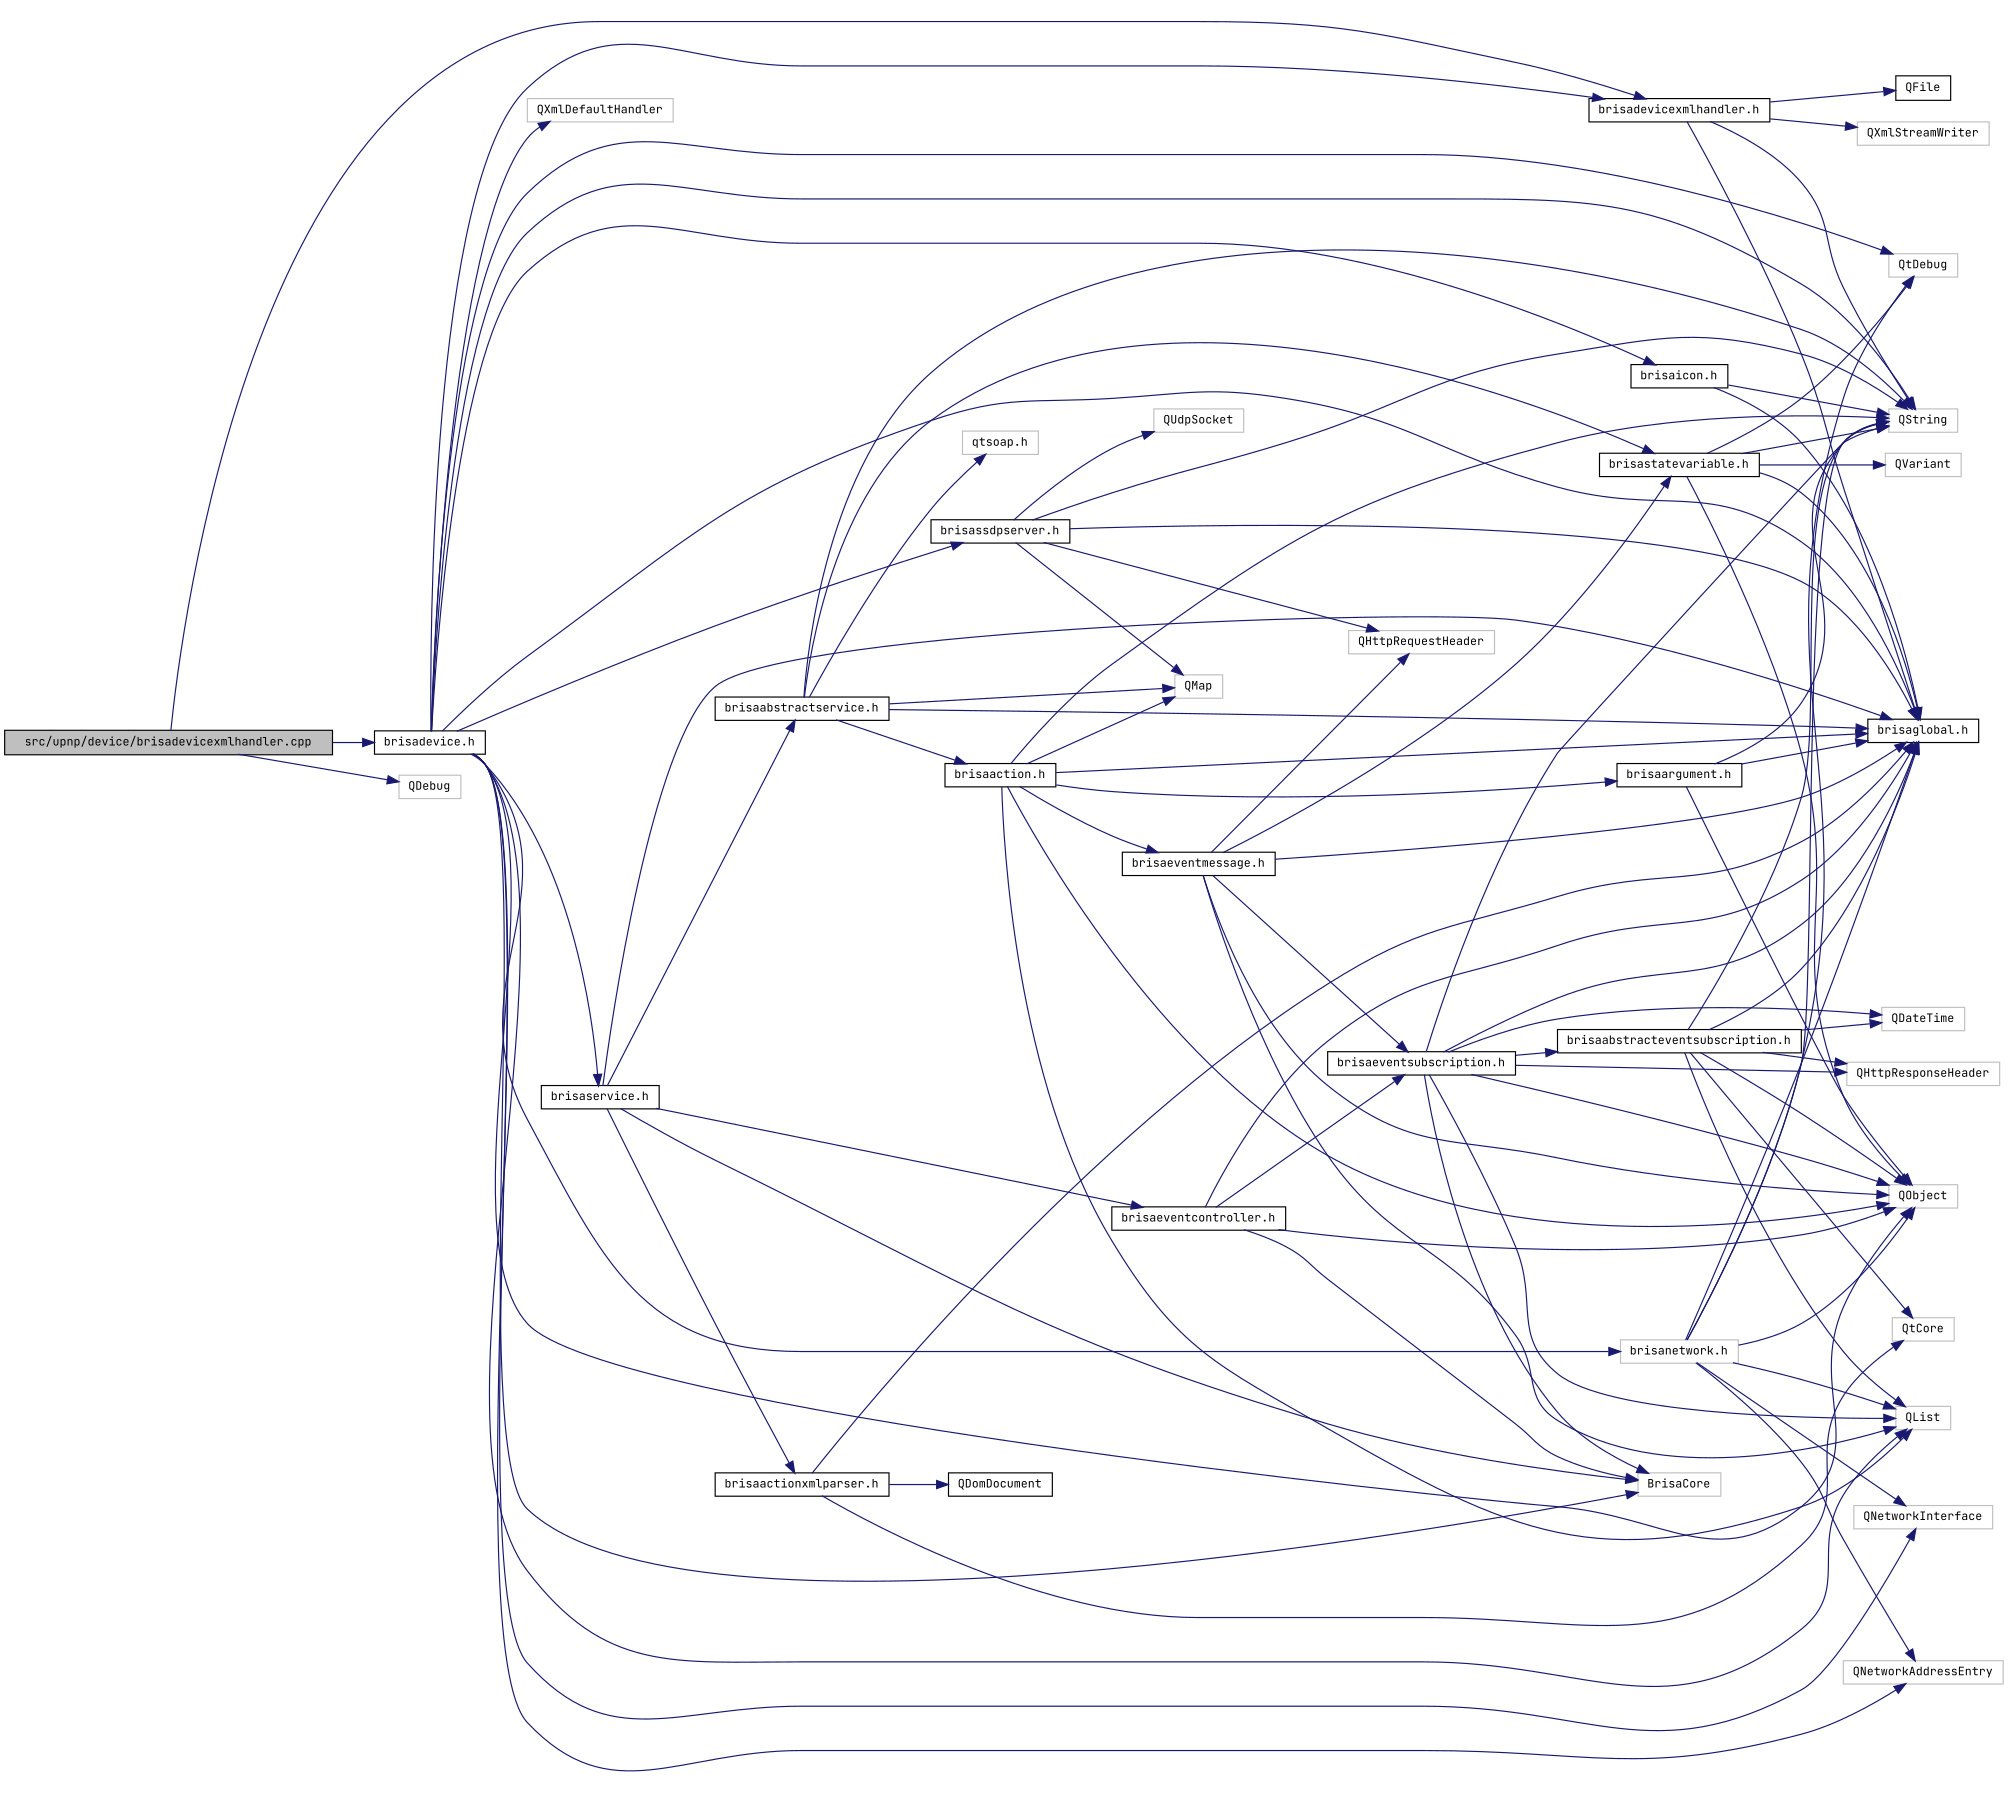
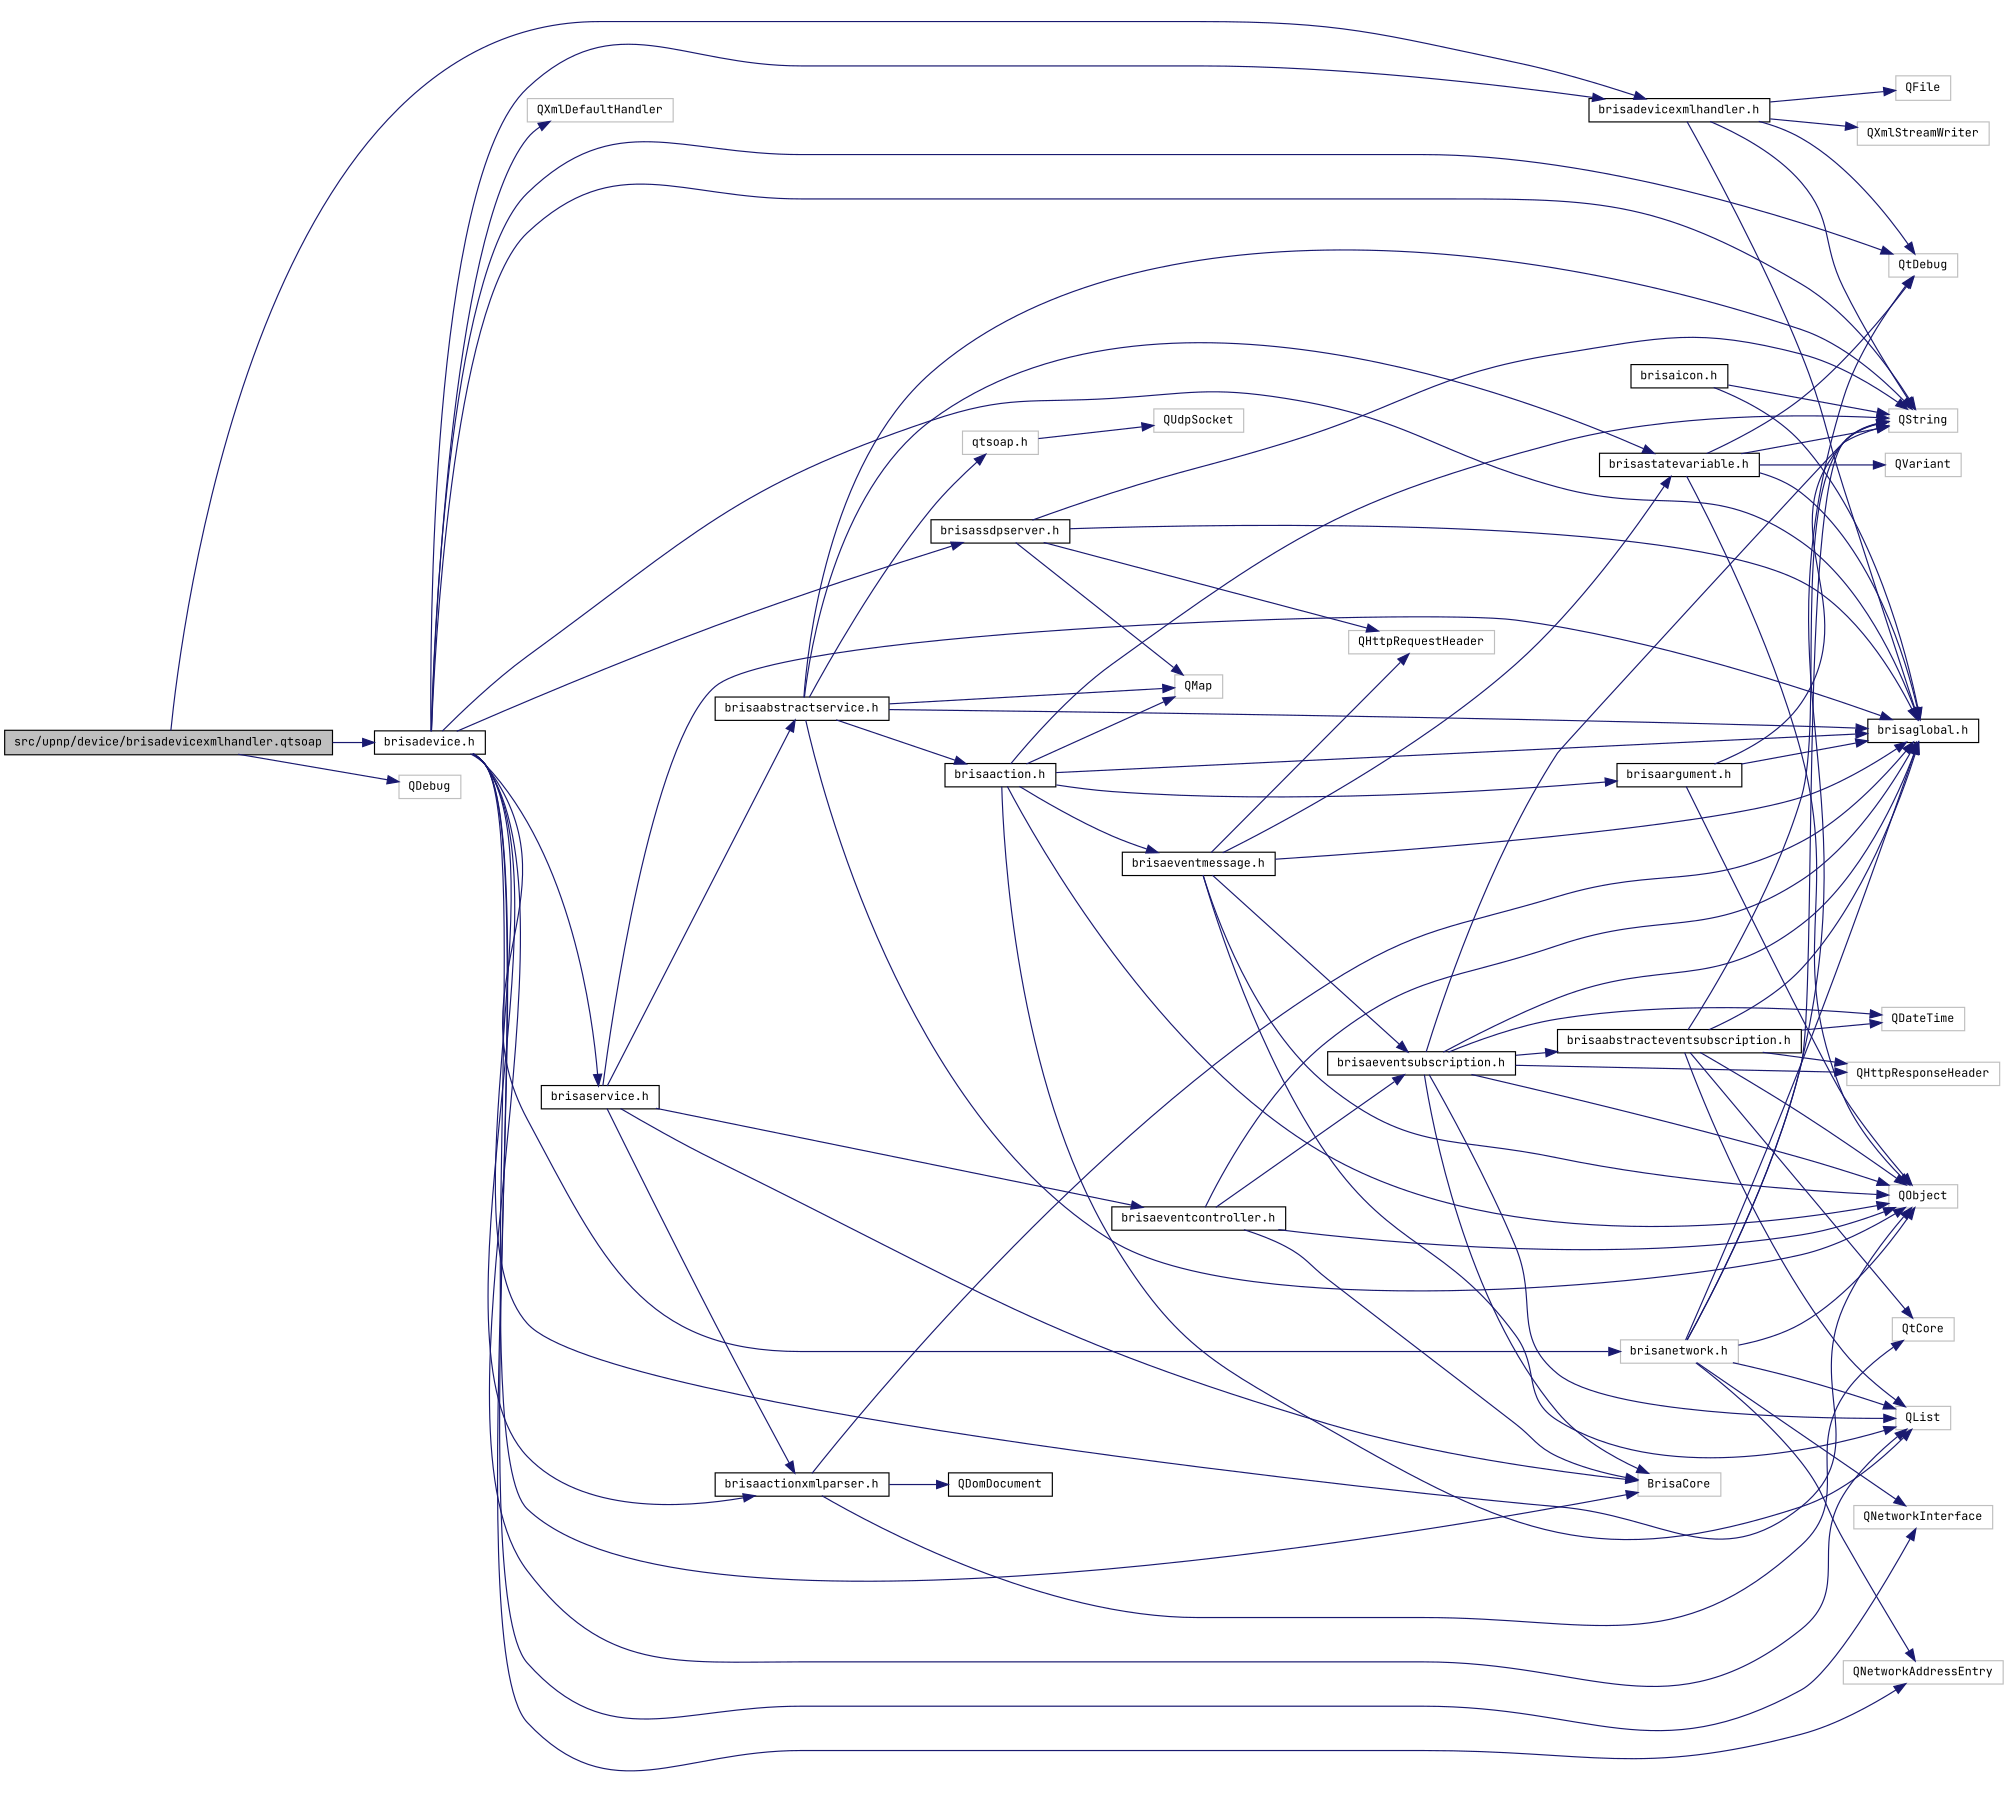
  digraph {
    fontname="JetBrains Mono"
    rankdir=LR
    node [color=grey75 fontname="JetBrains Mono" fontsize=10 shape=record]
    edge [color=midnightblue fontname="JetBrains Mono" fontsize=10 labelfontname=FreeSans labelfontsize=10 style=solid]
-   n1 [color=black fillcolor=grey75 fontcolor=black height=0.2 label="src/upnp/device/brisadevicexmlhandler.cpp" style=filled width=0.4]
+   n1 [color=black fillcolor=grey75 fontcolor=black height=0.2 label="src/upnp/device/brisadevicexmlhandler.qtsoap" style=filled width=0.4]
    n2 [color=black height=0.2 label="brisadevicexmlhandler.h" width=0.4]
    n3 [color=black height=0.2 label="brisadevice.h" width=0.4]
    n4 [height=0.2 label=QDebug width=0.4]
    n5 [height=0.2 label=QXmlStreamWriter width=0.4]
    n6 [height=0.2 label=QString width=0.4]
-   n7 [color=black height=0.2 label=QFile width=0.4]
+   n7 [height=0.2 label=QFile width=0.4]
    n8 [height=0.2 label=QtDebug width=0.4]
    n9 [color=black height=0.2 label="brisaglobal.h" width=0.4]
    n10 [height=0.2 label=QList width=0.4]
    n11 [height=0.2 label=QXmlDefaultHandler width=0.4]
    n12 [height=0.2 label=QNetworkInterface width=0.4]
    n13 [height=0.2 label=QNetworkAddressEntry width=0.4]
    n14 [height=0.2 label=QObject width=0.4]
    n15 [height=0.2 label=BrisaCore width=0.4]
    n16 [height=0.2 label="brisanetwork.h" width=0.4]
    n17 [color=black height=0.2 label="brisaservice.h" width=0.4]
    n18 [color=black height=0.2 label="brisassdpserver.h" width=0.4]
    n19 [color=black height=0.2 label="brisaicon.h" width=0.4]
    n20 [color=black height=0.2 label="brisaabstractservice.h" width=0.4]
    n21 [color=black height=0.2 label="brisaeventcontroller.h" width=0.4]
    n22 [color=black height=0.2 label="brisaactionxmlparser.h" width=0.4]
    n23 [height=0.2 label=QMap width=0.4]
    n24 [height=0.2 label=QHttpRequestHeader width=0.4]
    n25 [height=0.2 label=QUdpSocket width=0.4]
    n26 [color=black height=0.2 label="brisaaction.h" width=0.4]
    n27 [color=black height=0.2 label="brisastatevariable.h" width=0.4]
    n28 [height=0.2 label="qtsoap.h" width=0.4]
    n29 [color=black height=0.2 label="brisaeventsubscription.h" width=0.4]
    n30 [height=0.2 label=QtCore width=0.4]
    n31 [color=black height=0.2 label=QDomDocument width=0.4]
    n32 [color=black height=0.2 label="brisaargument.h" width=0.4]
    n33 [color=black height=0.2 label="brisaeventmessage.h" width=0.4]
    n34 [height=0.2 label=QVariant width=0.4]
    n35 [color=black height=0.2 label="brisaabstracteventsubscription.h" width=0.4]
    n36 [height=0.2 label=QDateTime width=0.4]
    n37 [height=0.2 label=QHttpResponseHeader width=0.4]
    n1 -> n2
    n1 -> n3
    n1 -> n4
    n2 -> n5
    n2 -> n6
    n2 -> n7
+   n2 -> n8
    n2 -> n9
    n3 -> n2
    n3 -> n6
    n3 -> n8
    n3 -> n9
    n3 -> n10
    n3 -> n11
    n3 -> n12
    n3 -> n13
    n3 -> n14
    n3 -> n15
    n3 -> n16
    n3 -> n17
    n3 -> n18
-   n3 -> n19
+   n3 -> n22
    n16 -> n6
    n16 -> n8
    n16 -> n9
    n16 -> n10
    n16 -> n12
    n16 -> n13
    n16 -> n14
    n17 -> n9
    n17 -> n15
    n17 -> n20
    n17 -> n21
    n17 -> n22
    n18 -> n6
    n18 -> n9
    n18 -> n23
    n18 -> n24
-   n18 -> n25
+   n28 -> n25
    n19 -> n6
    n19 -> n9
    n20 -> n6
    n20 -> n9
+   n20 -> n14
    n20 -> n23
    n20 -> n26
    n20 -> n27
    n20 -> n28
    n21 -> n9
    n21 -> n14
    n21 -> n15
    n21 -> n29
    n22 -> n9
    n22 -> n30
    n22 -> n31
    n26 -> n6
    n26 -> n9
    n26 -> n10
    n26 -> n14
    n26 -> n23
    n26 -> n32
    n26 -> n33
    n27 -> n6
    n27 -> n8
    n27 -> n9
    n27 -> n14
    n27 -> n34
    n29 -> n6
    n29 -> n9
    n29 -> n10
    n29 -> n14
    n29 -> n15
    n29 -> n35
    n29 -> n36
    n29 -> n37
    n32 -> n6
    n32 -> n9
    n32 -> n14
    n33 -> n9
    n33 -> n10
    n33 -> n14
    n33 -> n24
    n33 -> n27
    n33 -> n29
    n35 -> n6
    n35 -> n9
    n35 -> n10
    n35 -> n14
    n35 -> n30
    n35 -> n36
    n35 -> n37
  }
